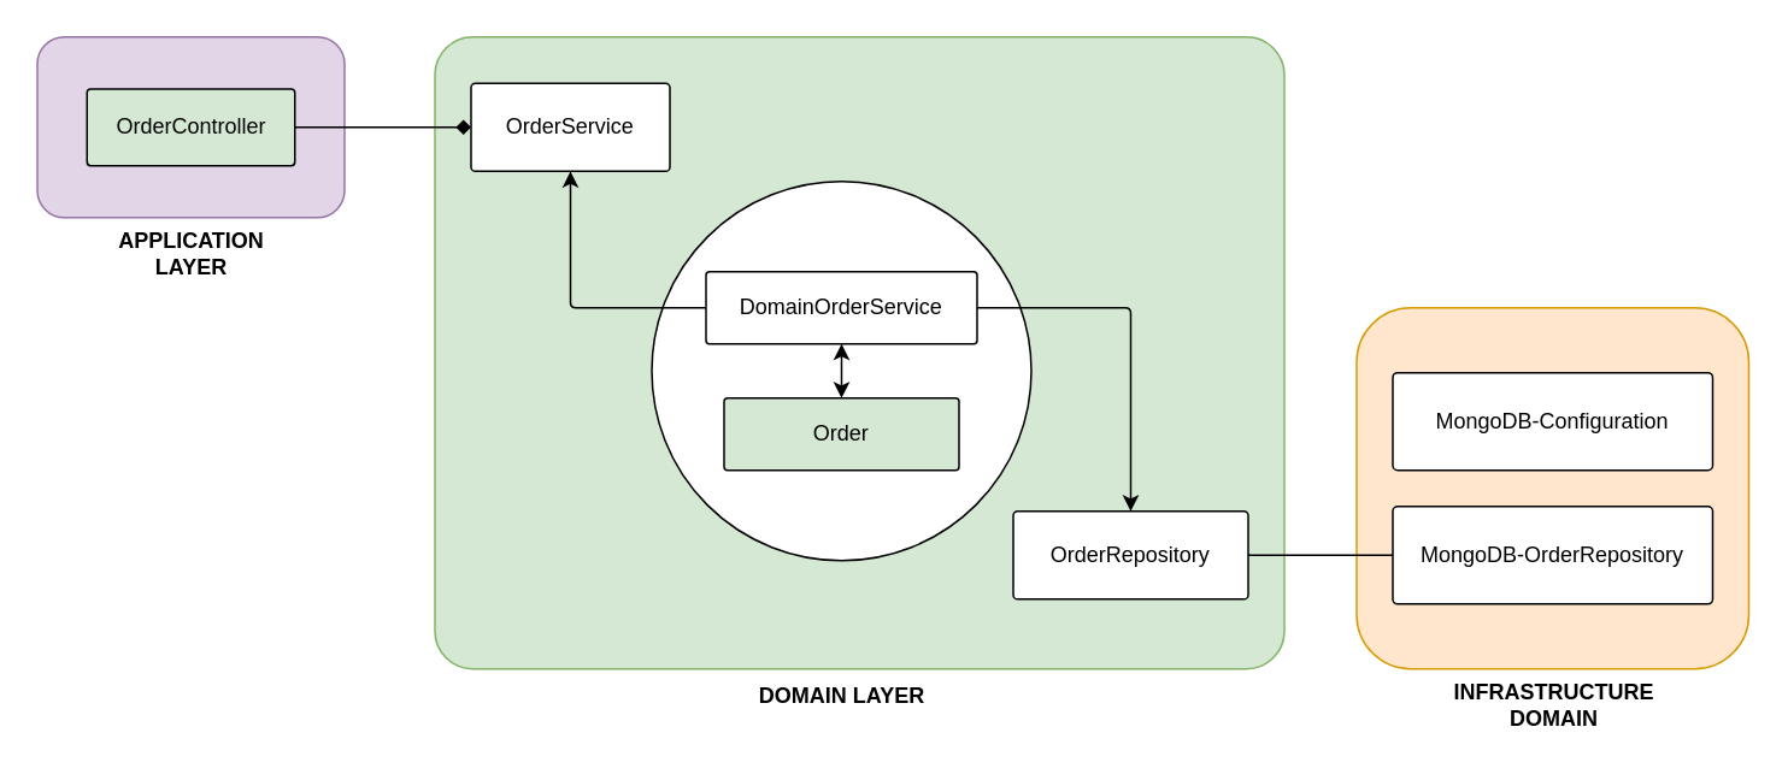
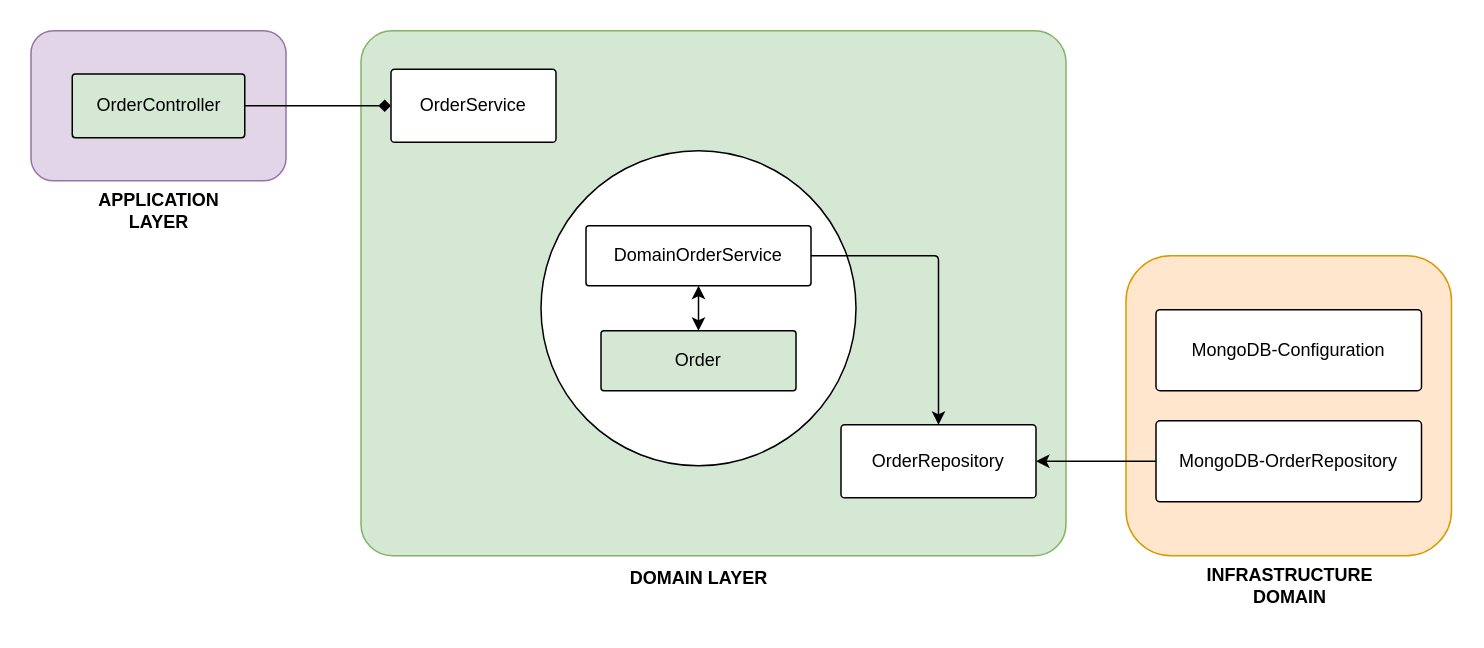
  <mxCell id="0" />
  <mxCell id="1" parent="0" />
  <mxCell id="2" value="" style="rounded=1;whiteSpace=wrap;html=1;fillColor=#e1d5e7;strokeColor=#9673a6;" vertex="1" parent="1"><mxGeometry x="20" y="20" width="170" height="100" as="geometry" /></mxCell>
  <mxCell id="3" value="OrderController" style="rounded=1;whiteSpace=wrap;html=1;imageHeight=24;arcSize=5;fillColor=#d5e8d4;" vertex="1" parent="1"><mxGeometry x="47.5" y="48.75" width="115" height="42.5" as="geometry" /></mxCell>
  <mxCell id="4" value="&lt;div&gt;&lt;b&gt;APPLICATION&lt;/b&gt;&lt;/div&gt;&lt;div&gt;&lt;b&gt;LAYER&lt;br&gt;&lt;/b&gt;&lt;/div&gt;" style="text;html=1;align=center;verticalAlign=middle;resizable=0;points=[];autosize=1;strokeColor=none;fillColor=none;" vertex="1" parent="1"><mxGeometry x="55" y="120" width="100" height="40" as="geometry" /></mxCell>
  <mxCell id="5" value="" style="rounded=1;whiteSpace=wrap;html=1;fillColor=#d5e8d4;strokeColor=#82b366;arcSize=6;" vertex="1" parent="1"><mxGeometry x="240" y="20" width="470" height="350" as="geometry" /></mxCell>
  <mxCell id="6" value="" style="rounded=1;whiteSpace=wrap;html=1;fillColor=#ffe6cc;strokeColor=#d79b00;" vertex="1" parent="1"><mxGeometry x="750" y="170" width="217" height="200" as="geometry" /></mxCell>
  <mxCell id="7" value="OrderService" style="rounded=1;whiteSpace=wrap;html=1;arcSize=5;" vertex="1" parent="1"><mxGeometry x="260" y="45.63" width="110" height="48.75" as="geometry" /></mxCell>
  <mxCell id="8" value="" style="ellipse;whiteSpace=wrap;html=1;aspect=fixed;" vertex="1" parent="1"><mxGeometry x="360" y="100" width="210" height="210" as="geometry" /></mxCell>
  <mxCell id="9" value="&lt;div&gt;DomainOrderService&lt;br&gt;&lt;/div&gt;" style="rounded=1;whiteSpace=wrap;html=1;arcSize=5;" vertex="1" parent="1"><mxGeometry x="390" y="150" width="150" height="40" as="geometry" /></mxCell>
  <mxCell id="10" value="&lt;b&gt;DOMAIN LAYER&lt;/b&gt;" style="text;html=1;align=center;verticalAlign=middle;resizable=0;points=[];autosize=1;strokeColor=none;fillColor=none;" vertex="1" parent="1"><mxGeometry x="410" y="370" width="110" height="30" as="geometry" /></mxCell>
  <mxCell id="11" value="Order" style="rounded=1;whiteSpace=wrap;html=1;arcSize=5;fillColor=#d5e8d4;" vertex="1" parent="1"><mxGeometry x="400" y="220" width="130" height="40" as="geometry" /></mxCell>
  <mxCell id="12" value="OrderRepository" style="rounded=1;whiteSpace=wrap;html=1;arcSize=5;" vertex="1" parent="1"><mxGeometry x="560" y="282.66" width="130" height="48.75" as="geometry" /></mxCell>
  <mxCell id="13" value="" style="endArrow=classic;startArrow=classic;html=1;rounded=0;exitX=0.5;exitY=0;exitDx=0;exitDy=0;entryX=0.5;entryY=1;entryDx=0;entryDy=0;" edge="1" parent="1" source="11" target="9"><mxGeometry width="50" height="50" relative="1" as="geometry"><mxPoint x="420" y="240" as="sourcePoint" /><mxPoint x="470" y="190" as="targetPoint" /></mxGeometry></mxCell>
- <mxCell id="14" value="" style="endArrow=classic;html=1;rounded=1;exitX=0;exitY=0.5;exitDx=0;exitDy=0;edgeStyle=orthogonalEdgeStyle;arcSize=6;entryX=0.5;entryY=1;entryDx=0;entryDy=0;elbow=vertical;" edge="1" parent="1" source="9" target="7"><mxGeometry width="50" height="50" relative="1" as="geometry"><mxPoint x="310" y="180" as="sourcePoint" /><mxPoint x="315" y="100" as="targetPoint" /></mxGeometry></mxCell>
  <mxCell id="15" value="" style="endArrow=classic;html=1;rounded=1;edgeStyle=orthogonalEdgeStyle;arcSize=6;entryX=0.5;entryY=0;entryDx=0;entryDy=0;elbow=vertical;exitX=1;exitY=0.5;exitDx=0;exitDy=0;" edge="1" parent="1" source="9" target="12"><mxGeometry width="50" height="50" relative="1" as="geometry"><mxPoint x="410" y="180" as="sourcePoint" /><mxPoint x="325" y="101" as="targetPoint" /></mxGeometry></mxCell>
  <mxCell id="16" value="" style="endArrow=diamond;html=1;rounded=0;exitX=1;exitY=0.5;exitDx=0;exitDy=0;entryX=0;entryY=0.5;entryDx=0;entryDy=0;" edge="1" parent="1" source="3" target="7"><mxGeometry width="50" height="50" relative="1" as="geometry"><mxPoint x="60" y="250" as="sourcePoint" /><mxPoint x="110" y="200" as="targetPoint" /></mxGeometry></mxCell>
  <mxCell id="17" value="&lt;div&gt;&lt;b&gt;INFRASTRUCTURE&lt;/b&gt;&lt;/div&gt;&lt;div&gt;&lt;b&gt;DOMAIN&lt;/b&gt;&lt;/div&gt;" style="text;html=1;align=center;verticalAlign=middle;resizable=0;points=[];autosize=1;strokeColor=none;fillColor=none;" vertex="1" parent="1"><mxGeometry x="793.5" y="370" width="130" height="40" as="geometry" /></mxCell>
  <mxCell id="18" value="MongoDB-Configuration " style="rounded=1;whiteSpace=wrap;html=1;arcSize=5;" vertex="1" parent="1"><mxGeometry x="770" y="205.94" width="177" height="54.06" as="geometry" /></mxCell>
  <mxCell id="19" value="MongoDB-OrderRepository" style="rounded=1;whiteSpace=wrap;html=1;arcSize=5;" vertex="1" parent="1"><mxGeometry x="770" y="280" width="177" height="54.06" as="geometry" /></mxCell>
- <mxCell id="20" value="" style="endArrow=none;html=1;rounded=0;entryX=1;entryY=0.5;entryDx=0;entryDy=0;exitX=0;exitY=0.5;exitDx=0;exitDy=0;" edge="1" parent="1" source="19" target="12"><mxGeometry width="50" height="50" relative="1" as="geometry"><mxPoint x="610" y="460" as="sourcePoint" /><mxPoint x="660" y="410" as="targetPoint" /></mxGeometry></mxCell>
+ <mxCell id="20" value="" style="endArrow=classic;html=1;rounded=0;entryX=1;entryY=0.5;entryDx=0;entryDy=0;exitX=0;exitY=0.5;exitDx=0;exitDy=0;" edge="1" parent="1" source="19" target="12"><mxGeometry width="50" height="50" relative="1" as="geometry"><mxPoint x="610" y="460" as="sourcePoint" /><mxPoint x="660" y="410" as="targetPoint" /></mxGeometry></mxCell>
